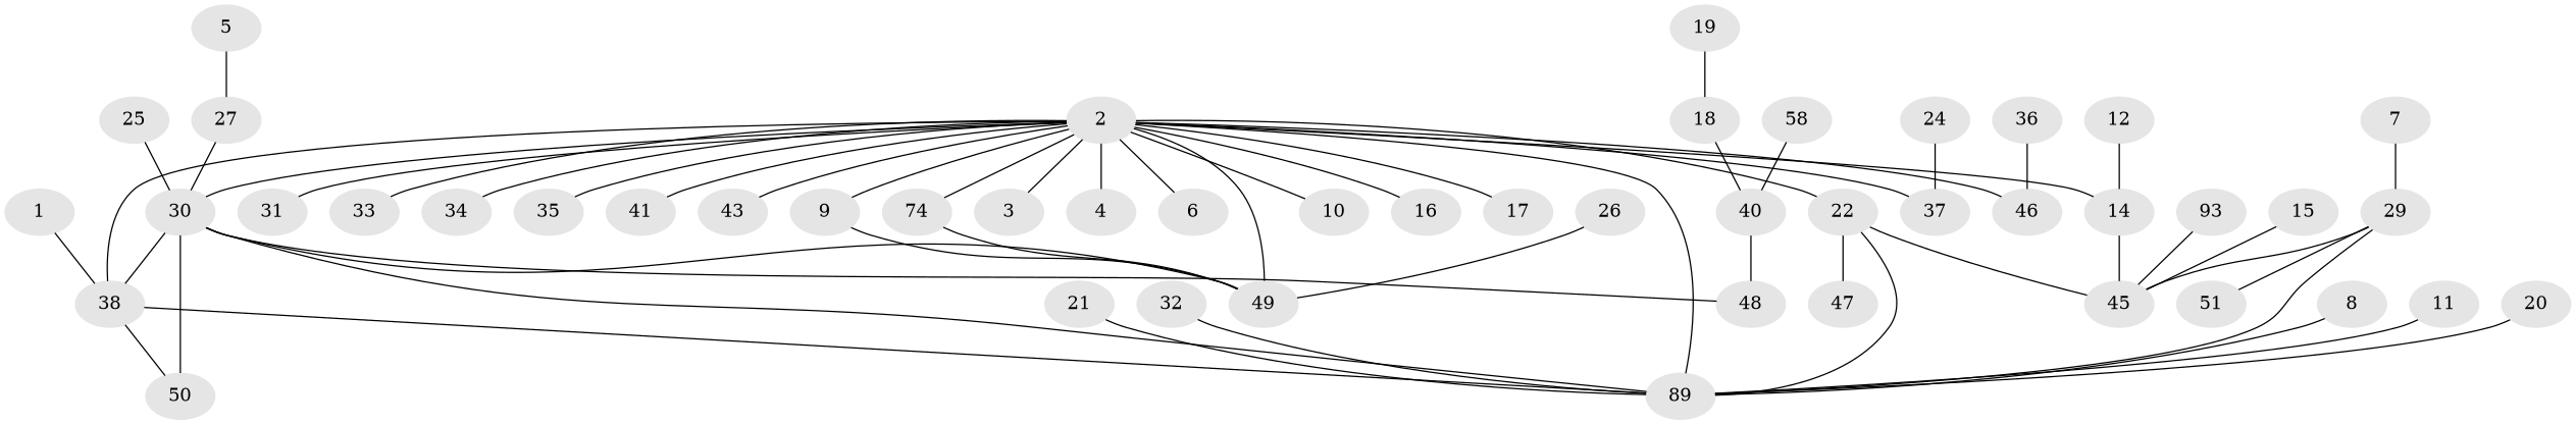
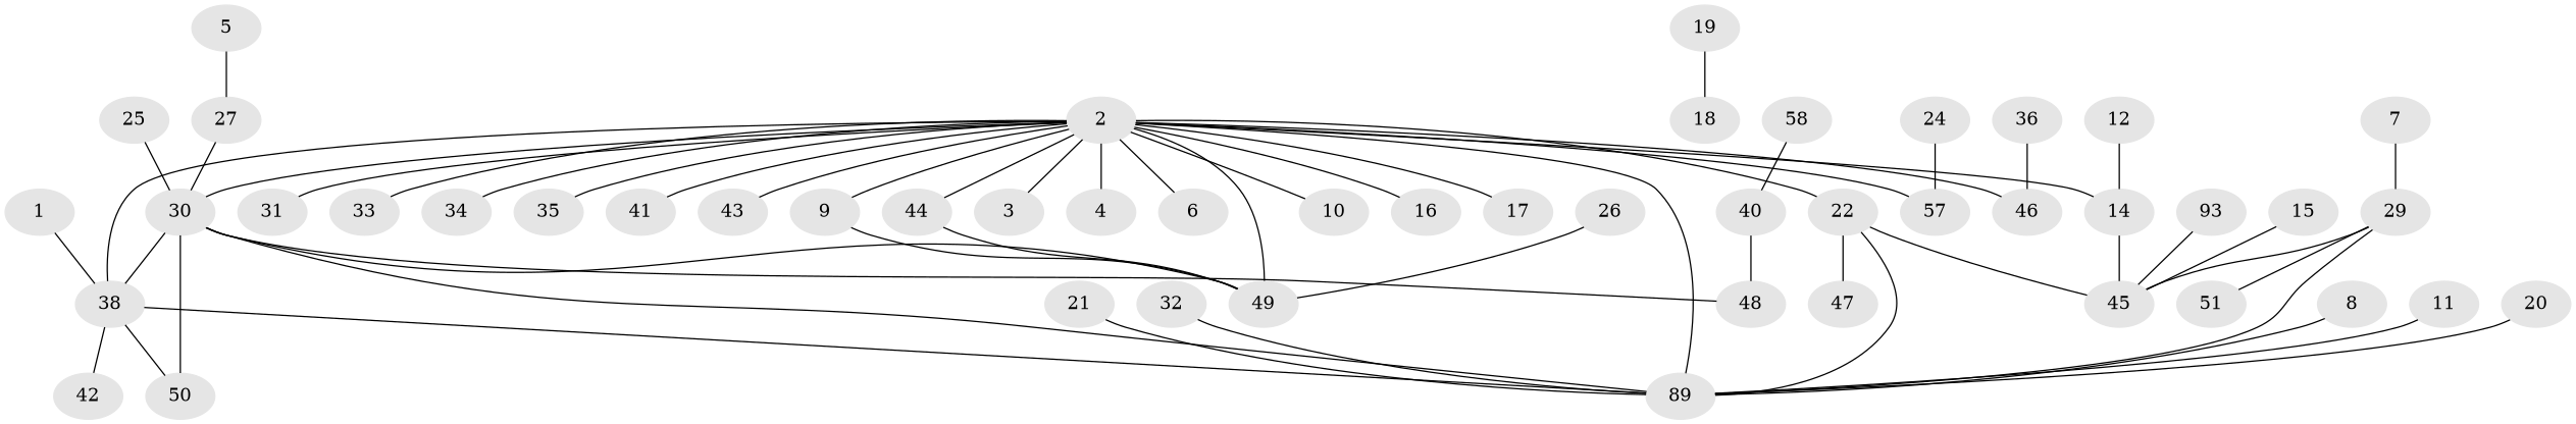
  graph {
    node [color=gray90 style=filled]
    edge [weight=1.0]
    1
    38
    n3 [label=89]
    50
+   42
    2
    3
    4
    6
    9
    10
    14
    16
    17
    22
    30
    31
    33
    34
    35
-   37
+   37 [label=57]
    41
    43
-   44 [label=74]
+   44
    46
    49
    45
    47
    48
    5
    27
    7
    29
    51
    8
    11
    12
    n38 [label=93]
    15
    18
    40
    19
    20
    21
    24
    25
    26
    n48 [label=58]
    32
    36
    1 -- 38
    38 -- n3
    38 -- 50
+   38 -- 42
    2 -- 38 [weight=2.0]
    2 -- n3 [weight=2.0]
    2 -- 3
    2 -- 4
    2 -- 6
    2 -- 9
    2 -- 10
    2 -- 14
    2 -- 16
    2 -- 17
    2 -- 22 [weight=2.0]
    2 -- 30
    2 -- 31
    2 -- 33
    2 -- 34
    2 -- 35
    2 -- 37
    2 -- 41
    2 -- 43
    2 -- 44
    2 -- 46
    2 -- 49
    9 -- 49
    14 -- 45
    22 -- n3
    22 -- 45
    22 -- 47
    30 -- 38
    30 -- n3
    30 -- 50
    30 -- 49
    30 -- 48
    44 -- 49
    5 -- 27
    27 -- 30
    7 -- 29
    29 -- n3
    29 -- 45
    29 -- 51
    8 -- n3
    11 -- n3
    12 -- 14
    n38 -- 45
    15 -- 45
-   18 -- 40
    40 -- 48
    19 -- 18
    20 -- n3
    21 -- n3
    24 -- 37
    25 -- 30
    26 -- 49
    n48 -- 40
    32 -- n3
    36 -- 46
  }
